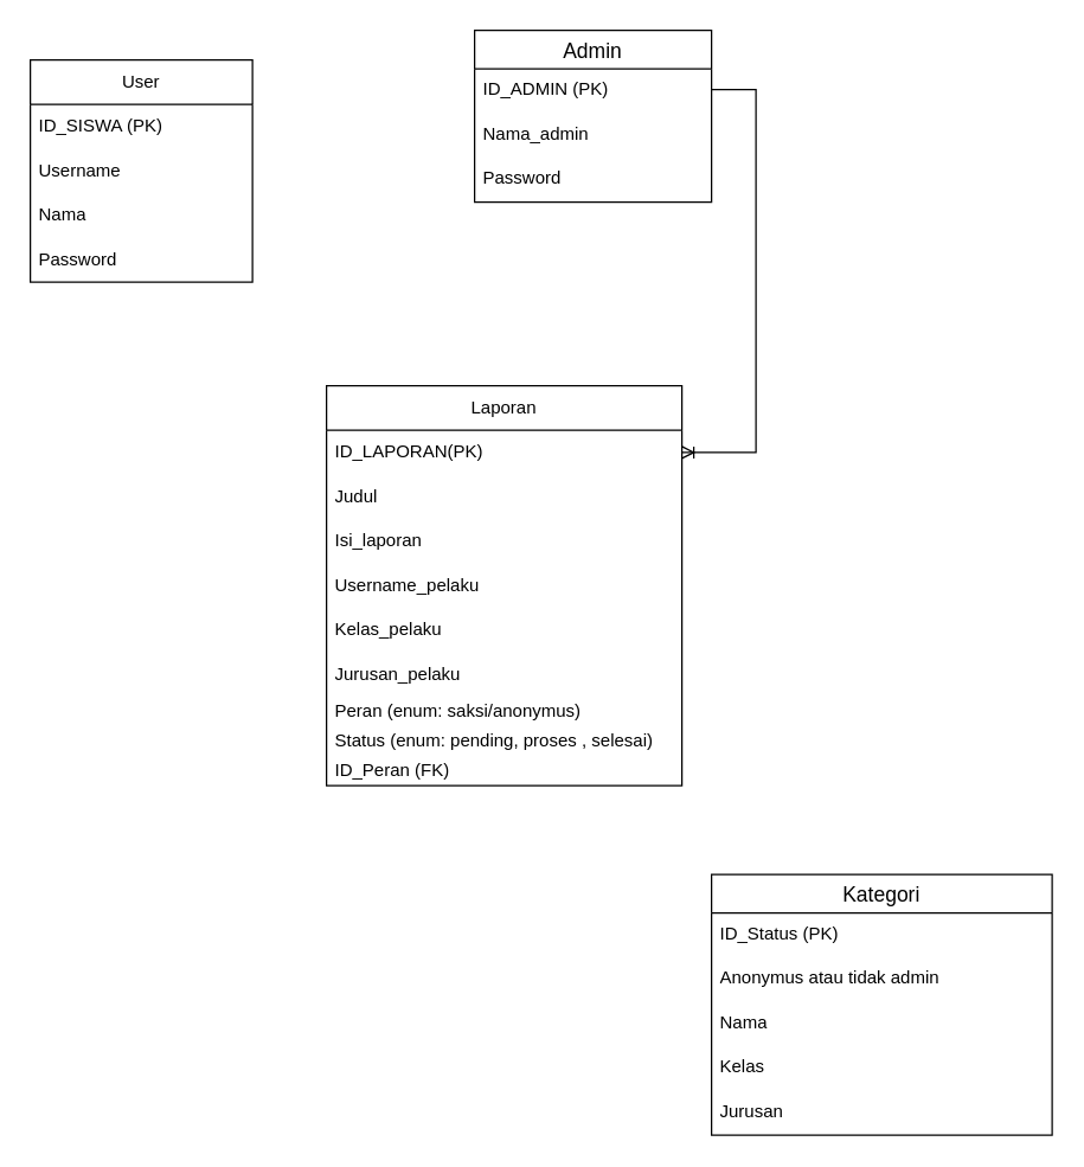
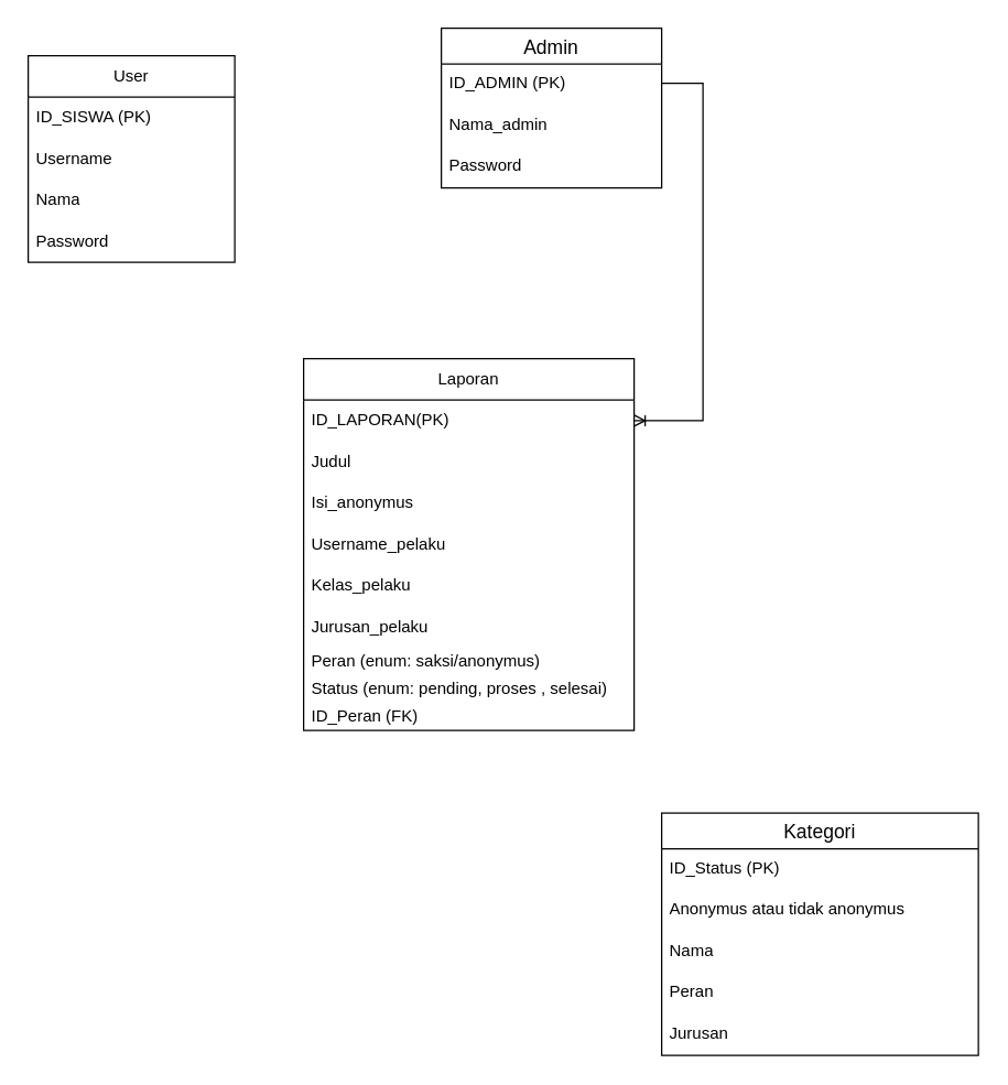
  <mxCell id="0" />
  <mxCell id="1" parent="0" />
  <mxCell id="2" value="User" style="swimlane;fontStyle=0;childLayout=stackLayout;horizontal=1;startSize=30;horizontalStack=0;resizeParent=1;resizeParentMax=0;resizeLast=0;collapsible=1;marginBottom=0;whiteSpace=wrap;html=1;" parent="1" vertex="1"><mxGeometry x="20" y="40" width="150" height="150" as="geometry" /></mxCell>
  <mxCell id="3" value="ID_SISWA (PK)" style="text;strokeColor=none;fillColor=none;align=left;verticalAlign=middle;spacingLeft=4;spacingRight=4;overflow=hidden;points=[[0,0.5],[1,0.5]];portConstraint=eastwest;rotatable=0;whiteSpace=wrap;html=1;" parent="2" vertex="1"><mxGeometry y="30" width="150" height="30" as="geometry" /></mxCell>
  <mxCell id="4" value="Username" style="text;strokeColor=none;fillColor=none;align=left;verticalAlign=middle;spacingLeft=4;spacingRight=4;overflow=hidden;points=[[0,0.5],[1,0.5]];portConstraint=eastwest;rotatable=0;whiteSpace=wrap;html=1;" parent="2" vertex="1"><mxGeometry y="60" width="150" height="30" as="geometry" /></mxCell>
  <mxCell id="5" value="Nama" style="text;strokeColor=none;fillColor=none;align=left;verticalAlign=middle;spacingLeft=4;spacingRight=4;overflow=hidden;points=[[0,0.5],[1,0.5]];portConstraint=eastwest;rotatable=0;whiteSpace=wrap;html=1;" parent="2" vertex="1"><mxGeometry y="90" width="150" height="30" as="geometry" /></mxCell>
  <mxCell id="6" value="Password" style="text;strokeColor=none;fillColor=none;align=left;verticalAlign=middle;spacingLeft=4;spacingRight=4;overflow=hidden;points=[[0,0.5],[1,0.5]];portConstraint=eastwest;rotatable=0;whiteSpace=wrap;html=1;" parent="2" vertex="1"><mxGeometry y="120" width="150" height="30" as="geometry" /></mxCell>
  <mxCell id="7" value="Laporan" style="swimlane;fontStyle=0;childLayout=stackLayout;horizontal=1;startSize=30;horizontalStack=0;resizeParent=1;resizeParentMax=0;resizeLast=0;collapsible=1;marginBottom=0;whiteSpace=wrap;html=1;" parent="1" vertex="1"><mxGeometry x="220" y="260" width="240" height="270" as="geometry" /></mxCell>
  <mxCell id="8" value="ID_LAPORAN(PK)" style="text;strokeColor=none;fillColor=none;align=left;verticalAlign=middle;spacingLeft=4;spacingRight=4;overflow=hidden;points=[[0,0.5],[1,0.5]];portConstraint=eastwest;rotatable=0;whiteSpace=wrap;html=1;" parent="7" vertex="1"><mxGeometry y="30" width="240" height="30" as="geometry" /></mxCell>
  <mxCell id="9" value="Judul" style="text;strokeColor=none;fillColor=none;align=left;verticalAlign=middle;spacingLeft=4;spacingRight=4;overflow=hidden;points=[[0,0.5],[1,0.5]];portConstraint=eastwest;rotatable=0;whiteSpace=wrap;html=1;" parent="7" vertex="1"><mxGeometry y="60" width="240" height="30" as="geometry" /></mxCell>
- <mxCell id="10" value="Isi_laporan" style="text;strokeColor=none;fillColor=none;align=left;verticalAlign=middle;spacingLeft=4;spacingRight=4;overflow=hidden;points=[[0,0.5],[1,0.5]];portConstraint=eastwest;rotatable=0;whiteSpace=wrap;html=1;" parent="7" vertex="1"><mxGeometry y="90" width="240" height="30" as="geometry" /></mxCell>
+ <mxCell id="10" value="Isi_anonymus" style="text;strokeColor=none;fillColor=none;align=left;verticalAlign=middle;spacingLeft=4;spacingRight=4;overflow=hidden;points=[[0,0.5],[1,0.5]];portConstraint=eastwest;rotatable=0;whiteSpace=wrap;html=1;" parent="7" vertex="1"><mxGeometry y="90" width="240" height="30" as="geometry" /></mxCell>
  <mxCell id="11" value="Username_pelaku" style="text;strokeColor=none;fillColor=none;align=left;verticalAlign=middle;spacingLeft=4;spacingRight=4;overflow=hidden;points=[[0,0.5],[1,0.5]];portConstraint=eastwest;rotatable=0;whiteSpace=wrap;html=1;" parent="7" vertex="1"><mxGeometry y="120" width="240" height="30" as="geometry" /></mxCell>
  <mxCell id="12" value="Kelas_pelaku" style="text;strokeColor=none;fillColor=none;align=left;verticalAlign=middle;spacingLeft=4;spacingRight=4;overflow=hidden;points=[[0,0.5],[1,0.5]];portConstraint=eastwest;rotatable=0;whiteSpace=wrap;html=1;" parent="7" vertex="1"><mxGeometry y="150" width="240" height="30" as="geometry" /></mxCell>
  <mxCell id="13" value="Jurusan_pelaku" style="text;strokeColor=none;fillColor=none;align=left;verticalAlign=middle;spacingLeft=4;spacingRight=4;overflow=hidden;points=[[0,0.5],[1,0.5]];portConstraint=eastwest;rotatable=0;whiteSpace=wrap;html=1;" parent="7" vertex="1"><mxGeometry y="180" width="240" height="30" as="geometry" /></mxCell>
  <mxCell id="14" value="Peran (enum: saksi/anonymus)" style="text;strokeColor=none;fillColor=none;align=left;verticalAlign=middle;spacingLeft=4;spacingRight=4;overflow=hidden;points=[[0,0.5],[1,0.5]];portConstraint=eastwest;rotatable=0;whiteSpace=wrap;html=1;" parent="7" vertex="1"><mxGeometry y="210" width="240" height="20" as="geometry" /></mxCell>
  <mxCell id="15" value="Status (enum: pending, proses , selesai)" style="text;strokeColor=none;fillColor=none;align=left;verticalAlign=middle;spacingLeft=4;spacingRight=4;overflow=hidden;points=[[0,0.5],[1,0.5]];portConstraint=eastwest;rotatable=0;whiteSpace=wrap;html=1;" parent="7" vertex="1"><mxGeometry y="230" width="240" height="20" as="geometry" /></mxCell>
  <mxCell id="16" style="text;strokeColor=none;fillColor=none;align=left;verticalAlign=middle;spacingLeft=4;spacingRight=4;overflow=hidden;points=[[0,0.5],[1,0.5]];portConstraint=eastwest;rotatable=0;whiteSpace=wrap;html=1;" parent="7" vertex="1"><mxGeometry y="250" width="240" as="geometry" /></mxCell>
  <mxCell id="17" value="ID_Peran (FK)" style="text;strokeColor=none;fillColor=none;align=left;verticalAlign=middle;spacingLeft=4;spacingRight=4;overflow=hidden;points=[[0,0.5],[1,0.5]];portConstraint=eastwest;rotatable=0;whiteSpace=wrap;html=1;" parent="7" vertex="1"><mxGeometry y="250" width="240" height="20" as="geometry" /></mxCell>
  <mxCell id="18" style="text;strokeColor=none;fillColor=none;align=left;verticalAlign=middle;spacingLeft=4;spacingRight=4;overflow=hidden;points=[[0,0.5],[1,0.5]];portConstraint=eastwest;rotatable=0;whiteSpace=wrap;html=1;" parent="7" vertex="1"><mxGeometry y="270" width="240" as="geometry" /></mxCell>
  <mxCell id="19" style="text;strokeColor=none;fillColor=none;align=left;verticalAlign=middle;spacingLeft=4;spacingRight=4;overflow=hidden;points=[[0,0.5],[1,0.5]];portConstraint=eastwest;rotatable=0;whiteSpace=wrap;html=1;" parent="7" vertex="1"><mxGeometry y="270" width="240" as="geometry" /></mxCell>
  <mxCell id="20" style="text;strokeColor=none;fillColor=none;align=left;verticalAlign=middle;spacingLeft=4;spacingRight=4;overflow=hidden;points=[[0,0.5],[1,0.5]];portConstraint=eastwest;rotatable=0;whiteSpace=wrap;html=1;" parent="7" vertex="1"><mxGeometry y="270" width="240" as="geometry" /></mxCell>
  <mxCell id="21" style="text;strokeColor=none;fillColor=none;align=left;verticalAlign=middle;spacingLeft=4;spacingRight=4;overflow=hidden;points=[[0,0.5],[1,0.5]];portConstraint=eastwest;rotatable=0;whiteSpace=wrap;html=1;" parent="7" vertex="1"><mxGeometry y="270" width="240" as="geometry" /></mxCell>
  <mxCell id="22" style="text;strokeColor=none;fillColor=none;align=left;verticalAlign=middle;spacingLeft=4;spacingRight=4;overflow=hidden;points=[[0,0.5],[1,0.5]];portConstraint=eastwest;rotatable=0;whiteSpace=wrap;html=1;" parent="7" vertex="1"><mxGeometry y="270" width="240" as="geometry" /></mxCell>
  <mxCell id="23" style="text;strokeColor=none;fillColor=none;align=left;verticalAlign=middle;spacingLeft=4;spacingRight=4;overflow=hidden;points=[[0,0.5],[1,0.5]];portConstraint=eastwest;rotatable=0;whiteSpace=wrap;html=1;" parent="7" vertex="1"><mxGeometry y="270" width="240" as="geometry" /></mxCell>
  <mxCell id="24" style="text;strokeColor=none;fillColor=none;align=left;verticalAlign=middle;spacingLeft=4;spacingRight=4;overflow=hidden;points=[[0,0.5],[1,0.5]];portConstraint=eastwest;rotatable=0;whiteSpace=wrap;html=1;" parent="7" vertex="1"><mxGeometry y="270" width="240" as="geometry" /></mxCell>
  <mxCell id="25" style="text;strokeColor=none;fillColor=none;align=left;verticalAlign=middle;spacingLeft=4;spacingRight=4;overflow=hidden;points=[[0,0.5],[1,0.5]];portConstraint=eastwest;rotatable=0;whiteSpace=wrap;html=1;" parent="7" vertex="1"><mxGeometry y="270" width="240" as="geometry" /></mxCell>
  <mxCell id="26" value="Admin" style="swimlane;fontStyle=0;childLayout=stackLayout;horizontal=1;startSize=26;horizontalStack=0;resizeParent=1;resizeParentMax=0;resizeLast=0;collapsible=1;marginBottom=0;align=center;fontSize=14;" parent="1" vertex="1"><mxGeometry x="320" y="20" width="160" height="116" as="geometry" /></mxCell>
  <mxCell id="27" value="ID_ADMIN (PK)" style="text;strokeColor=none;fillColor=none;spacingLeft=4;spacingRight=4;overflow=hidden;rotatable=0;points=[[0,0.5],[1,0.5]];portConstraint=eastwest;fontSize=12;whiteSpace=wrap;html=1;" parent="26" vertex="1"><mxGeometry y="26" width="160" height="30" as="geometry" /></mxCell>
  <mxCell id="28" value="Nama_admin" style="text;strokeColor=none;fillColor=none;spacingLeft=4;spacingRight=4;overflow=hidden;rotatable=0;points=[[0,0.5],[1,0.5]];portConstraint=eastwest;fontSize=12;whiteSpace=wrap;html=1;" parent="26" vertex="1"><mxGeometry y="56" width="160" height="30" as="geometry" /></mxCell>
  <mxCell id="29" value="Password" style="text;strokeColor=none;fillColor=none;spacingLeft=4;spacingRight=4;overflow=hidden;rotatable=0;points=[[0,0.5],[1,0.5]];portConstraint=eastwest;fontSize=12;whiteSpace=wrap;html=1;" parent="26" vertex="1"><mxGeometry y="86" width="160" height="30" as="geometry" /></mxCell>
  <mxCell id="30" value="Kategori" style="swimlane;fontStyle=0;childLayout=stackLayout;horizontal=1;startSize=26;horizontalStack=0;resizeParent=1;resizeParentMax=0;resizeLast=0;collapsible=1;marginBottom=0;align=center;fontSize=14;" parent="1" vertex="1"><mxGeometry x="480" y="590" width="230" height="176" as="geometry" /></mxCell>
  <mxCell id="31" value="ID_Status (PK)" style="text;strokeColor=none;fillColor=none;spacingLeft=4;spacingRight=4;overflow=hidden;rotatable=0;points=[[0,0.5],[1,0.5]];portConstraint=eastwest;fontSize=12;whiteSpace=wrap;html=1;" parent="30" vertex="1"><mxGeometry y="26" width="230" height="30" as="geometry" /></mxCell>
- <mxCell id="32" value="Anonymus atau tidak admin" style="text;strokeColor=none;fillColor=none;spacingLeft=4;spacingRight=4;overflow=hidden;rotatable=0;points=[[0,0.5],[1,0.5]];portConstraint=eastwest;fontSize=12;whiteSpace=wrap;html=1;" parent="30" vertex="1"><mxGeometry y="56" width="230" height="30" as="geometry" /></mxCell>
+ <mxCell id="32" value="Anonymus atau tidak anonymus" style="text;strokeColor=none;fillColor=none;spacingLeft=4;spacingRight=4;overflow=hidden;rotatable=0;points=[[0,0.5],[1,0.5]];portConstraint=eastwest;fontSize=12;whiteSpace=wrap;html=1;" parent="30" vertex="1"><mxGeometry y="56" width="230" height="30" as="geometry" /></mxCell>
  <mxCell id="33" value="Nama" style="text;strokeColor=none;fillColor=none;spacingLeft=4;spacingRight=4;overflow=hidden;rotatable=0;points=[[0,0.5],[1,0.5]];portConstraint=eastwest;fontSize=12;whiteSpace=wrap;html=1;" vertex="1" parent="30"><mxGeometry y="86" width="230" height="30" as="geometry" /></mxCell>
- <mxCell id="34" value="Kelas" style="text;strokeColor=none;fillColor=none;spacingLeft=4;spacingRight=4;overflow=hidden;rotatable=0;points=[[0,0.5],[1,0.5]];portConstraint=eastwest;fontSize=12;whiteSpace=wrap;html=1;" parent="30" vertex="1"><mxGeometry y="116" width="230" height="30" as="geometry" /></mxCell>
+ <mxCell id="34" value="Peran" style="text;strokeColor=none;fillColor=none;spacingLeft=4;spacingRight=4;overflow=hidden;rotatable=0;points=[[0,0.5],[1,0.5]];portConstraint=eastwest;fontSize=12;whiteSpace=wrap;html=1;" parent="30" vertex="1"><mxGeometry y="116" width="230" height="30" as="geometry" /></mxCell>
  <mxCell id="35" value="Jurusan" style="text;strokeColor=none;fillColor=none;spacingLeft=4;spacingRight=4;overflow=hidden;rotatable=0;points=[[0,0.5],[1,0.5]];portConstraint=eastwest;fontSize=12;whiteSpace=wrap;html=1;" parent="30" vertex="1"><mxGeometry y="146" width="230" height="30" as="geometry" /></mxCell>
  <mxCell id="36" value="" style="edgeStyle=entityRelationEdgeStyle;fontSize=12;html=1;endArrow=ERoneToMany;rounded=0;entryX=1;entryY=0.5;entryDx=0;entryDy=0;" parent="1" target="8" edge="1"><mxGeometry width="100" height="100" relative="1" as="geometry"><mxPoint x="480" y="60" as="sourcePoint" /><mxPoint x="500" y="270" as="targetPoint" /><Array as="points"><mxPoint x="550" y="250" /><mxPoint x="620" y="230" /><mxPoint x="550" y="230" /></Array></mxGeometry></mxCell>
